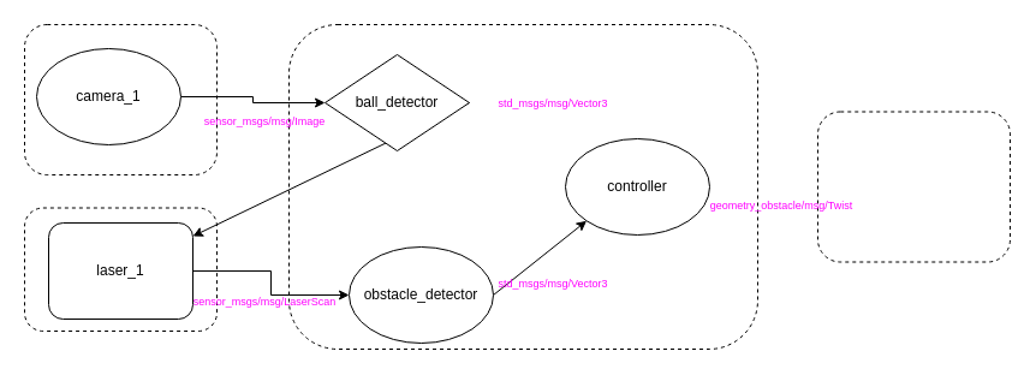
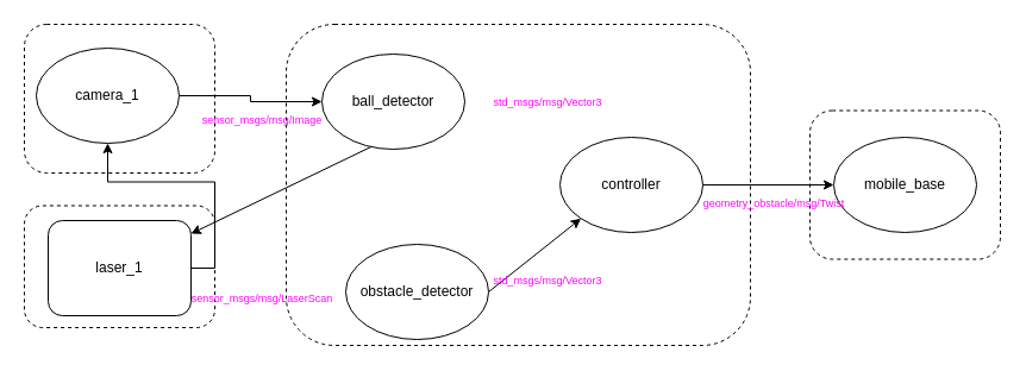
  <mxCell id="0" />
  <mxCell id="1" parent="0" />
  <mxCell id="2" value="" style="rounded=1;whiteSpace=wrap;html=1;dashed=1;" vertex="1" parent="1"><mxGeometry x="680" y="92.5" width="160" height="125" as="geometry" /></mxCell>
  <mxCell id="3" value="" style="rounded=1;whiteSpace=wrap;html=1;dashed=1;" vertex="1" parent="1"><mxGeometry x="20" y="172.5" width="160" height="102.5" as="geometry" /></mxCell>
  <mxCell id="4" value="" style="rounded=1;whiteSpace=wrap;html=1;dashed=1;" vertex="1" parent="1"><mxGeometry x="20" y="20" width="160" height="125" as="geometry" /></mxCell>
  <mxCell id="5" value="" style="rounded=1;whiteSpace=wrap;html=1;dashed=1;" vertex="1" parent="1"><mxGeometry x="240" y="20" width="390" height="270" as="geometry" /></mxCell>
  <mxCell id="6" style="edgeStyle=orthogonalEdgeStyle;rounded=0;orthogonalLoop=1;jettySize=auto;html=1;exitX=1;exitY=0.5;exitDx=0;exitDy=0;entryX=0;entryY=0.5;entryDx=0;entryDy=0;" edge="1" parent="1" source="7" target="11"><mxGeometry relative="1" as="geometry" /></mxCell>
  <mxCell id="7" value="camera_1" style="ellipse;whiteSpace=wrap;html=1;" vertex="1" parent="1"><mxGeometry x="30" y="40" width="120" height="80" as="geometry" /></mxCell>
- <mxCell id="8" style="edgeStyle=orthogonalEdgeStyle;rounded=0;orthogonalLoop=1;jettySize=auto;html=1;exitX=1;exitY=0.5;exitDx=0;exitDy=0;entryX=0;entryY=0.5;entryDx=0;entryDy=0;" edge="1" parent="1" source="9" target="13"><mxGeometry relative="1" as="geometry" /></mxCell>
+ <mxCell id="8" style="edgeStyle=orthogonalEdgeStyle;rounded=0;orthogonalLoop=1;jettySize=auto;html=1;exitX=1;exitY=0.5;exitDx=0;exitDy=0;" edge="1" parent="1" source="9" target="7"><mxGeometry relative="1" as="geometry" /></mxCell>
  <mxCell id="9" value="laser_1" style="whiteSpace=wrap;html=1;rounded=1;" vertex="1" parent="1"><mxGeometry x="40" y="185" width="120" height="80" as="geometry" /></mxCell>
  <mxCell id="10" style="rounded=0;orthogonalLoop=1;jettySize=auto;html=1;exitX=1;exitY=0.5;exitDx=0;exitDy=0;" edge="1" parent="1" source="11" target="9"><mxGeometry relative="1" as="geometry" /></mxCell>
- <mxCell id="11" value="ball_detector" style="rhombus;whiteSpace=wrap;html=1;" vertex="1" parent="1"><mxGeometry x="270" y="45" width="120" height="80" as="geometry" /></mxCell>
+ <mxCell id="11" value="ball_detector" style="ellipse;whiteSpace=wrap;html=1;" vertex="1" parent="1"><mxGeometry x="270" y="45" width="120" height="80" as="geometry" /></mxCell>
  <mxCell id="12" style="rounded=0;orthogonalLoop=1;jettySize=auto;html=1;exitX=1;exitY=0.5;exitDx=0;exitDy=0;entryX=0;entryY=1;entryDx=0;entryDy=0;" edge="1" parent="1" source="13" target="15"><mxGeometry relative="1" as="geometry" /></mxCell>
  <mxCell id="13" value="obstacle_detector" style="ellipse;whiteSpace=wrap;html=1;" vertex="1" parent="1"><mxGeometry x="290" y="205" width="120" height="80" as="geometry" /></mxCell>
+ <mxCell id="14" style="edgeStyle=orthogonalEdgeStyle;rounded=0;orthogonalLoop=1;jettySize=auto;html=1;exitX=1;exitY=0.5;exitDx=0;exitDy=0;entryX=0;entryY=0.5;entryDx=0;entryDy=0;" edge="1" parent="1" source="15" target="16"><mxGeometry relative="1" as="geometry" /></mxCell>
  <mxCell id="15" value="controller" style="ellipse;whiteSpace=wrap;html=1;" vertex="1" parent="1"><mxGeometry x="470" y="115" width="120" height="80" as="geometry" /></mxCell>
+ <mxCell id="16" value="mobile_base" style="ellipse;whiteSpace=wrap;html=1;" vertex="1" parent="1"><mxGeometry x="700" y="115" width="120" height="80" as="geometry" /></mxCell>
  <mxCell id="17" value="&lt;font color=&quot;#ff00ff&quot; style=&quot;font-size: 9px;&quot;&gt;sensor_msgs/msg/LaserScan&lt;/font&gt;" style="text;html=1;align=center;verticalAlign=middle;whiteSpace=wrap;rounded=0;" vertex="1" parent="1"><mxGeometry x="190" y="235" width="60" height="30" as="geometry" /></mxCell>
  <mxCell id="18" value="&lt;font color=&quot;#ff00ff&quot; style=&quot;font-size: 9px;&quot;&gt;std_msgs/msg/Vector3&lt;/font&gt;" style="text;html=1;align=center;verticalAlign=middle;whiteSpace=wrap;rounded=0;" vertex="1" parent="1"><mxGeometry x="430" y="70" width="60" height="30" as="geometry" /></mxCell>
  <mxCell id="19" value="&lt;font color=&quot;#ff00ff&quot; style=&quot;font-size: 9px;&quot;&gt;sensor_msgs/msg/Image&lt;/font&gt;" style="text;html=1;align=center;verticalAlign=middle;whiteSpace=wrap;rounded=0;" vertex="1" parent="1"><mxGeometry x="190" y="85" width="60" height="30" as="geometry" /></mxCell>
  <mxCell id="20" value="&lt;font color=&quot;#ff00ff&quot; style=&quot;font-size: 9px;&quot;&gt;geometry_obstacle/msg/Twist&lt;/font&gt;" style="text;html=1;align=center;verticalAlign=middle;whiteSpace=wrap;rounded=0;" vertex="1" parent="1"><mxGeometry x="620" y="155" width="60" height="30" as="geometry" /></mxCell>
  <mxCell id="21" value="&lt;font color=&quot;#ff00ff&quot; style=&quot;font-size: 9px;&quot;&gt;std_msgs/msg/Vector3&lt;/font&gt;" style="text;html=1;align=center;verticalAlign=middle;whiteSpace=wrap;rounded=0;" vertex="1" parent="1"><mxGeometry x="430" y="220" width="60" height="30" as="geometry" /></mxCell>
